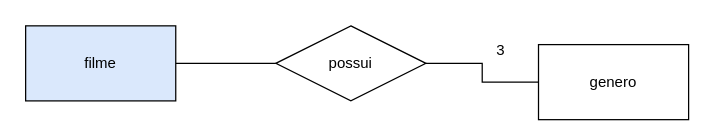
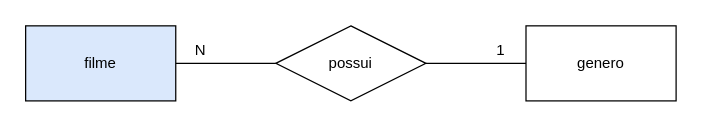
  <mxCell id="0" />
  <mxCell id="1" parent="0" />
  <mxCell id="2" style="edgeStyle=orthogonalEdgeStyle;rounded=0;orthogonalLoop=1;jettySize=auto;html=1;exitX=1;exitY=0.5;exitDx=0;exitDy=0;entryX=0;entryY=0.5;entryDx=0;entryDy=0;endArrow=none;endFill=0;" edge="1" parent="1" source="3" target="6"><mxGeometry relative="1" as="geometry" /></mxCell>
  <mxCell id="3" value="filme" style="rounded=0;whiteSpace=wrap;html=1;fillColor=#dae8fc;" vertex="1" parent="1"><mxGeometry x="20" y="20" width="120" height="60" as="geometry" /></mxCell>
  <mxCell id="4" style="edgeStyle=orthogonalEdgeStyle;rounded=0;orthogonalLoop=1;jettySize=auto;html=1;exitX=0;exitY=0.5;exitDx=0;exitDy=0;entryX=1;entryY=0.5;entryDx=0;entryDy=0;endArrow=none;endFill=0;" edge="1" parent="1" source="5" target="6"><mxGeometry relative="1" as="geometry" /></mxCell>
- <mxCell id="5" value="genero" style="rounded=0;whiteSpace=wrap;html=1;" vertex="1" parent="1"><mxGeometry x="430" y="35" width="120" height="60" as="geometry" /></mxCell>
+ <mxCell id="5" value="genero" style="rounded=0;whiteSpace=wrap;html=1;" vertex="1" parent="1"><mxGeometry x="420" y="20" width="120" height="60" as="geometry" /></mxCell>
  <mxCell id="6" value="possui" style="shape=rhombus;perimeter=rhombusPerimeter;whiteSpace=wrap;html=1;align=center;" vertex="1" parent="1"><mxGeometry x="220" y="20" width="120" height="60" as="geometry" /></mxCell>
- <mxCell id="8" value="3" style="text;html=1;strokeColor=none;fillColor=none;align=center;verticalAlign=middle;whiteSpace=wrap;rounded=0;" vertex="1" parent="1"><mxGeometry x="380" y="30" width="40" height="20" as="geometry" /></mxCell>
+ <mxCell id="7" value="N" style="text;html=1;strokeColor=none;fillColor=none;align=center;verticalAlign=middle;whiteSpace=wrap;rounded=0;" vertex="1" parent="1"><mxGeometry x="140" y="30" width="40" height="20" as="geometry" /></mxCell>
+ <mxCell id="8" value="1" style="text;html=1;strokeColor=none;fillColor=none;align=center;verticalAlign=middle;whiteSpace=wrap;rounded=0;" vertex="1" parent="1"><mxGeometry x="380" y="30" width="40" height="20" as="geometry" /></mxCell>
